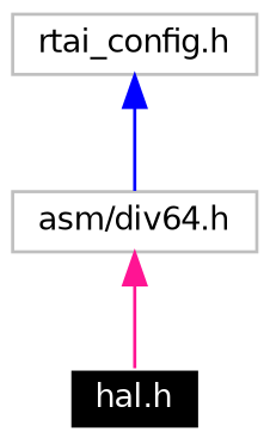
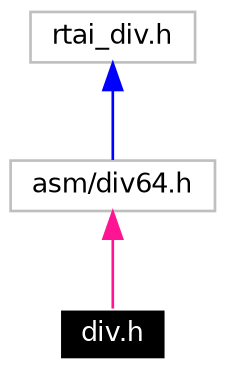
  digraph {
    node [color=grey75 fontname=Helvetica fontsize=10 shape=record]
    edge [dir=back fontname=Helvetica fontsize=10 labelfontname=Helvetica labelfontsize=10 style=solid]
-   n1 [color=white fillcolor=black fontcolor=white height=0.2 label="hal.h" style=filled width=0.4]
-   n2 [height=0.2 label="rtai_config.h" width=0.4]
+   n1 [color=white fillcolor=black fontcolor=white height=0.2 label="div.h" style=filled width=0.4]
+   n2 [height=0.2 label="rtai_div.h" width=0.4]
    n3 [height=0.2 label="asm/div64.h" width=0.4]
    n2 -> n3 [color=blue]
    n3 -> n1 [color=deeppink]
  }
